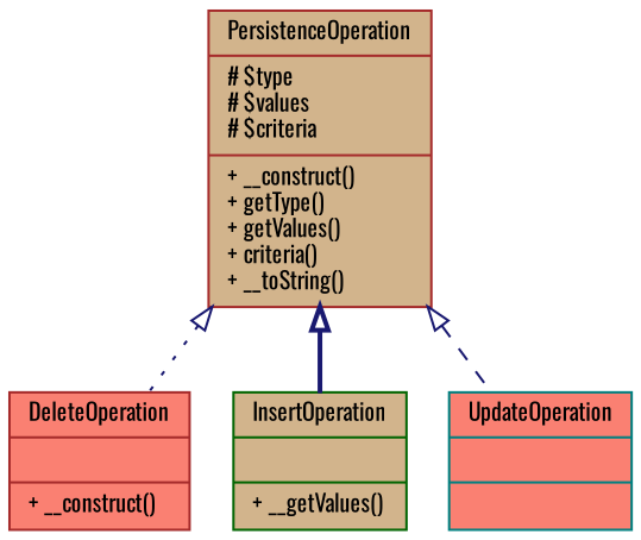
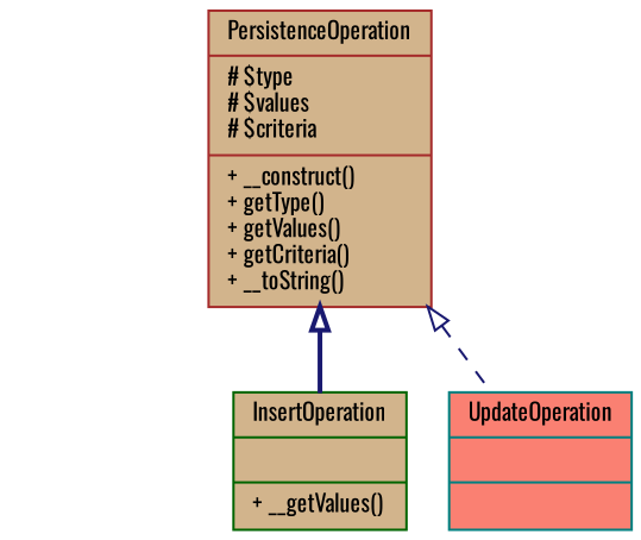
  digraph {
    fontname=Oswald
    node [color=brown fillcolor=tan fontname=Oswald fontsize=10 shape=record style=filled]
    edge [arrowtail=onormal color=midnightblue dir=back fontname=Oswald fontsize=10 labelfontname=Helvetica labelfontsize=10]
-   n1 [fontcolor=black height=0.2 label="{PersistenceOperation\n|# $type\l# $values\l# $criteria\l|+ __construct()\l+ getType()\l+ getValues()\l+ criteria()\l+ __toString()\l}" width=0.4]
-   n2 [fillcolor=salmon height=0.2 label="{DeleteOperation\n||+ __construct()\l}" width=0.4]
+   n1 [fontcolor=black height=0.2 label="{PersistenceOperation\n|# $type\l# $values\l# $criteria\l|+ __construct()\l+ getType()\l+ getValues()\l+ getCriteria()\l+ __toString()\l}" width=0.4]
    n3 [color=darkgreen height=0.2 label="{InsertOperation\n||+ __getValues()\l}" width=0.4]
    n4 [color=teal fillcolor=salmon height=0.2 label="{UpdateOperation\n||}" width=0.4]
-   n1 -> n2 [style=dotted]
    n1 -> n3 [style=bold]
    n1 -> n4 [style=dashed]
  }
